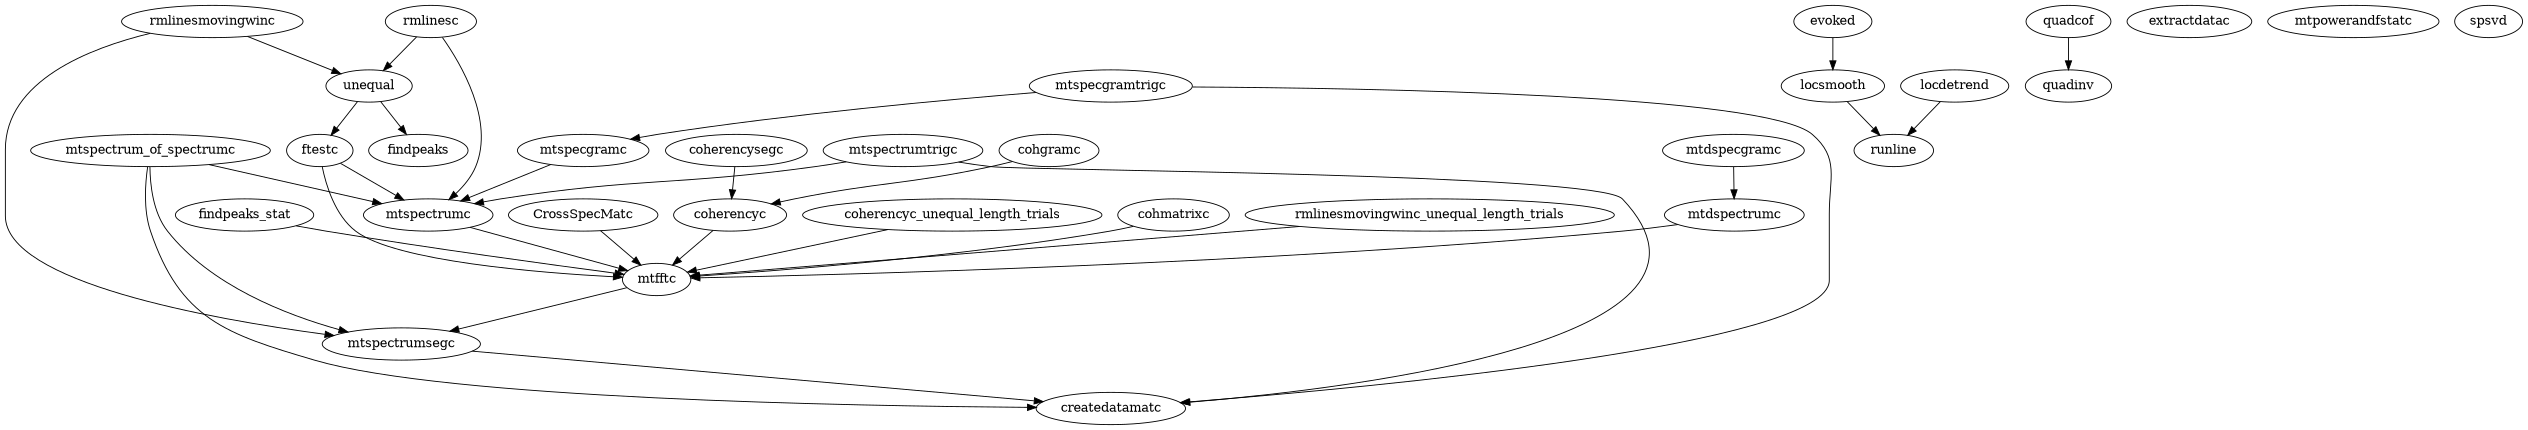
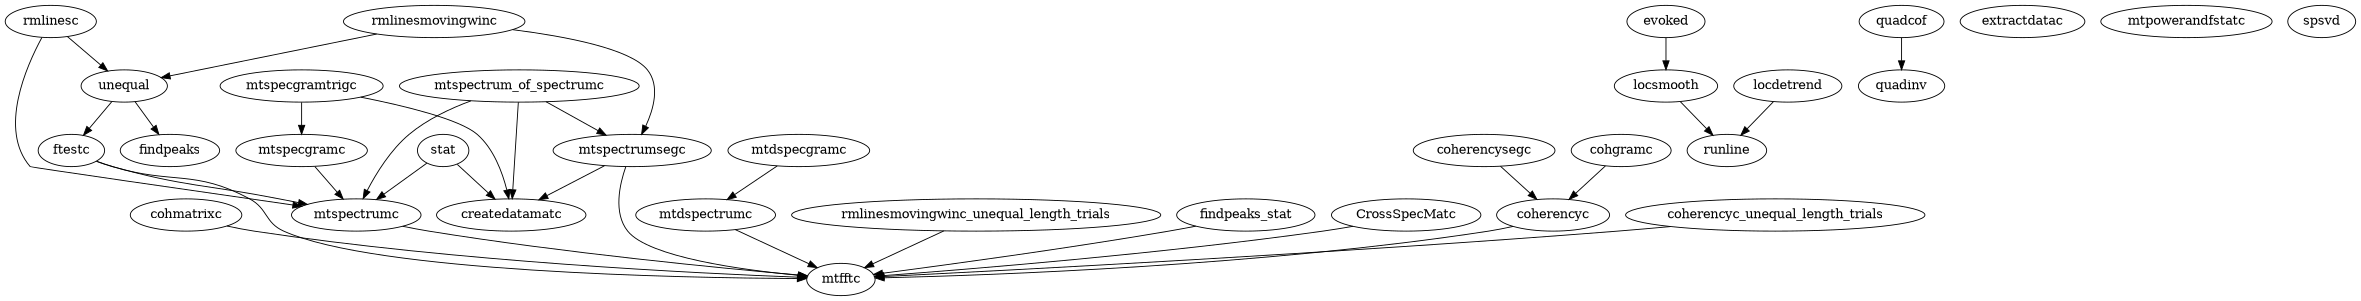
  digraph {
    CrossSpecMatc
    mtfftc
    coherencyc
    coherencyc_unequal_length_trials
    coherencysegc
    cohgramc
    cohmatrixc
    evoked
    locsmooth
    runline
    n11 [label=unequal]
    findpeaks
    ftestc
    mtspectrumc
    locdetrend
    mtdspecgramc
    mtdspectrumc
    mtspecgramc
    mtspecgramtrigc
    createdatamatc
    mtspectrum_of_spectrumc
    mtspectrumsegc
    n23 [label=rmlinesmovingwinc_unequal_length_trials]
-   mtspectrumtrigc
+   mtspectrumtrigc [label=stat]
    n25 [label=findpeaks_stat]
    quadcof
    quadinv
    rmlinesc
    rmlinesmovingwinc
    extractdatac
    mtpowerandfstatc
    spsvd
    CrossSpecMatc -> mtfftc
    coherencyc -> mtfftc
    coherencyc_unequal_length_trials -> mtfftc
    coherencysegc -> coherencyc
    cohgramc -> coherencyc
    cohmatrixc -> mtfftc
    evoked -> locsmooth
    locsmooth -> runline
    n11 -> findpeaks
    n11 -> ftestc
    ftestc -> mtfftc
    ftestc -> mtspectrumc
    mtspectrumc -> mtfftc
    locdetrend -> runline
    mtdspecgramc -> mtdspectrumc
    mtdspectrumc -> mtfftc
    mtspecgramc -> mtspectrumc
    mtspecgramtrigc -> mtspecgramc
    mtspecgramtrigc -> createdatamatc
    mtspectrum_of_spectrumc -> mtspectrumc
    mtspectrum_of_spectrumc -> createdatamatc
    mtspectrum_of_spectrumc -> mtspectrumsegc
-   mtfftc -> mtspectrumsegc
+   mtspectrumsegc -> mtfftc
    mtspectrumsegc -> createdatamatc
    n23 -> mtfftc
    mtspectrumtrigc -> mtspectrumc
    mtspectrumtrigc -> createdatamatc
    n25 -> mtfftc
    quadcof -> quadinv
    rmlinesc -> n11
    rmlinesc -> mtspectrumc
    rmlinesmovingwinc -> n11
    rmlinesmovingwinc -> mtspectrumsegc
  }
